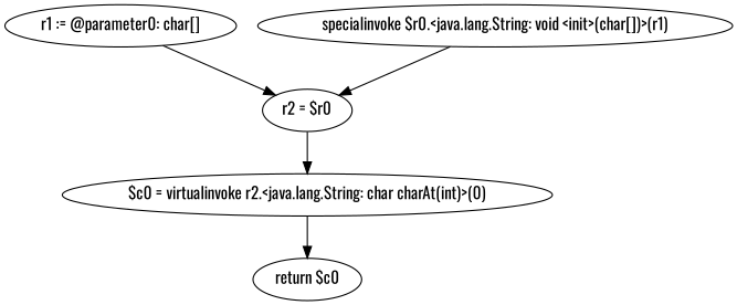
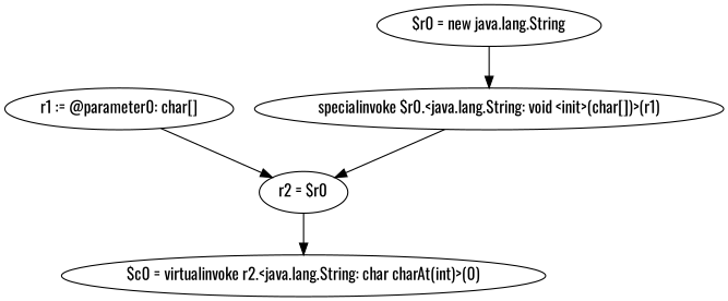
  digraph {
    fontname=Oswald
    node [fontname=Oswald]
    edge [fontname=Oswald]
    "r1 := @parameter0: char[]"
    "r2 = $r0"
+   "$r0 = new java.lang.String"
    "specialinvoke $r0.<java.lang.String: void <init>(char[])>(r1)"
    "$c0 = virtualinvoke r2.<java.lang.String: char charAt(int)>(0)"
-   "return $c0"
    "r1 := @parameter0: char[]" -> "r2 = $r0"
    "r2 = $r0" -> "$c0 = virtualinvoke r2.<java.lang.String: char charAt(int)>(0)"
+   "$r0 = new java.lang.String" -> "specialinvoke $r0.<java.lang.String: void <init>(char[])>(r1)"
    "specialinvoke $r0.<java.lang.String: void <init>(char[])>(r1)" -> "r2 = $r0"
-   "$c0 = virtualinvoke r2.<java.lang.String: char charAt(int)>(0)" -> "return $c0"
  }
